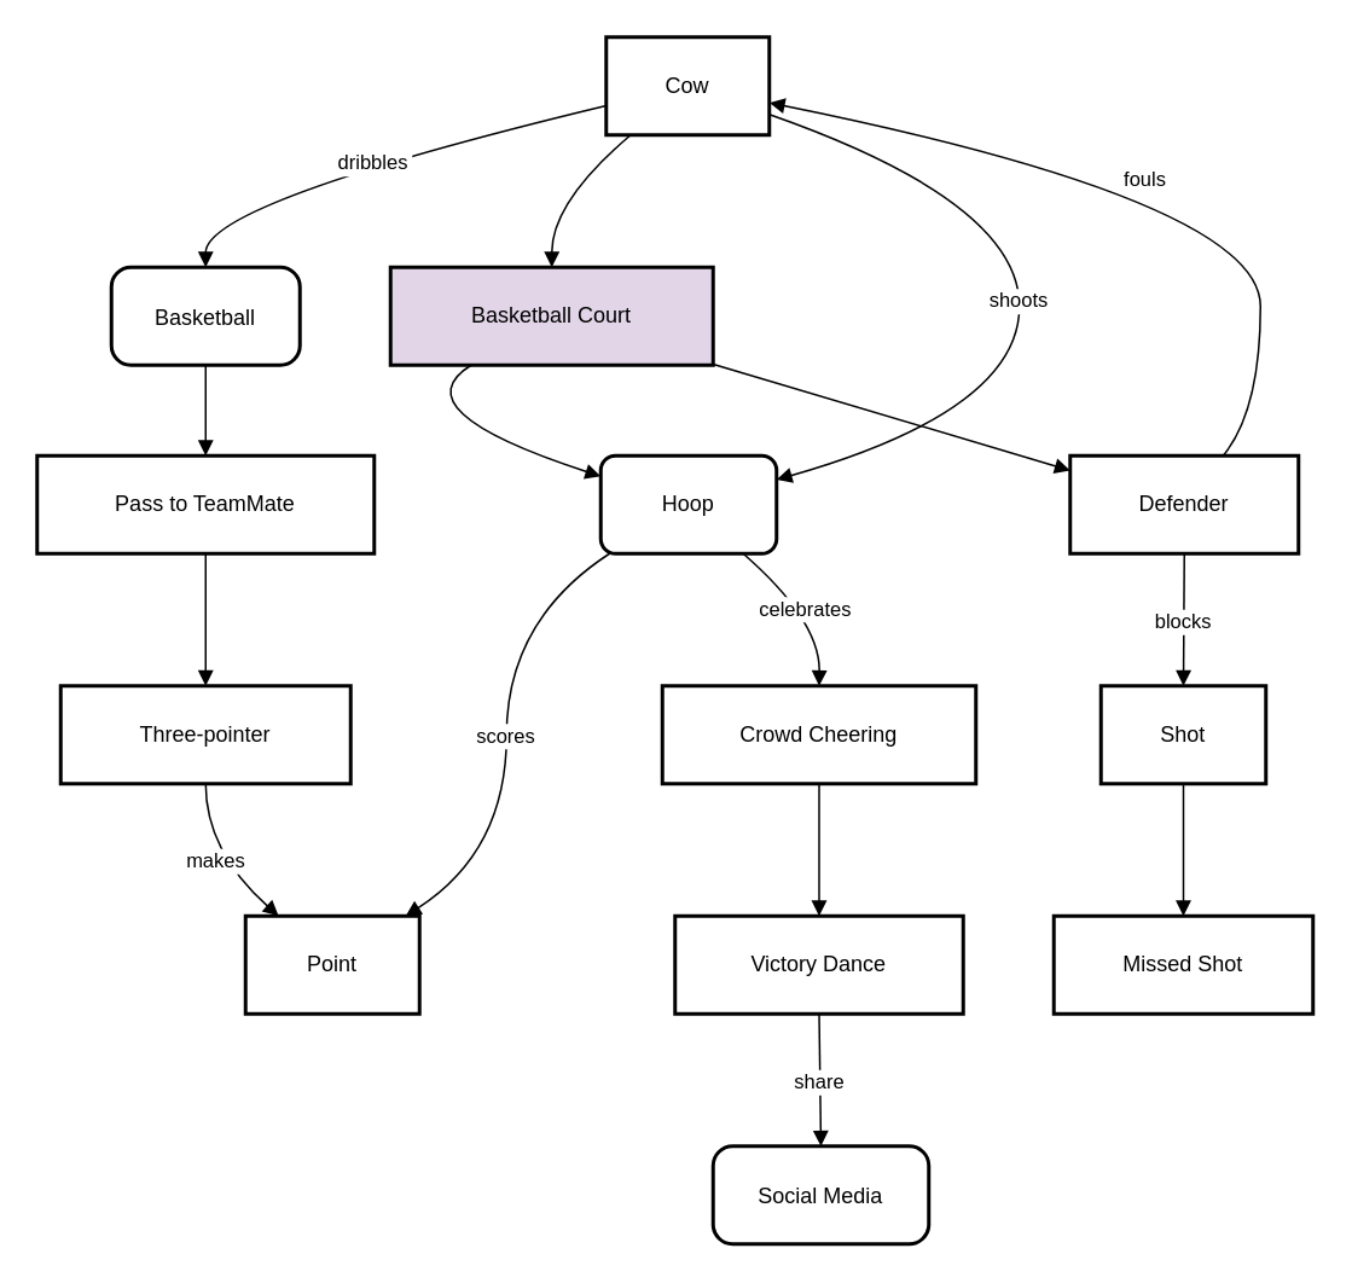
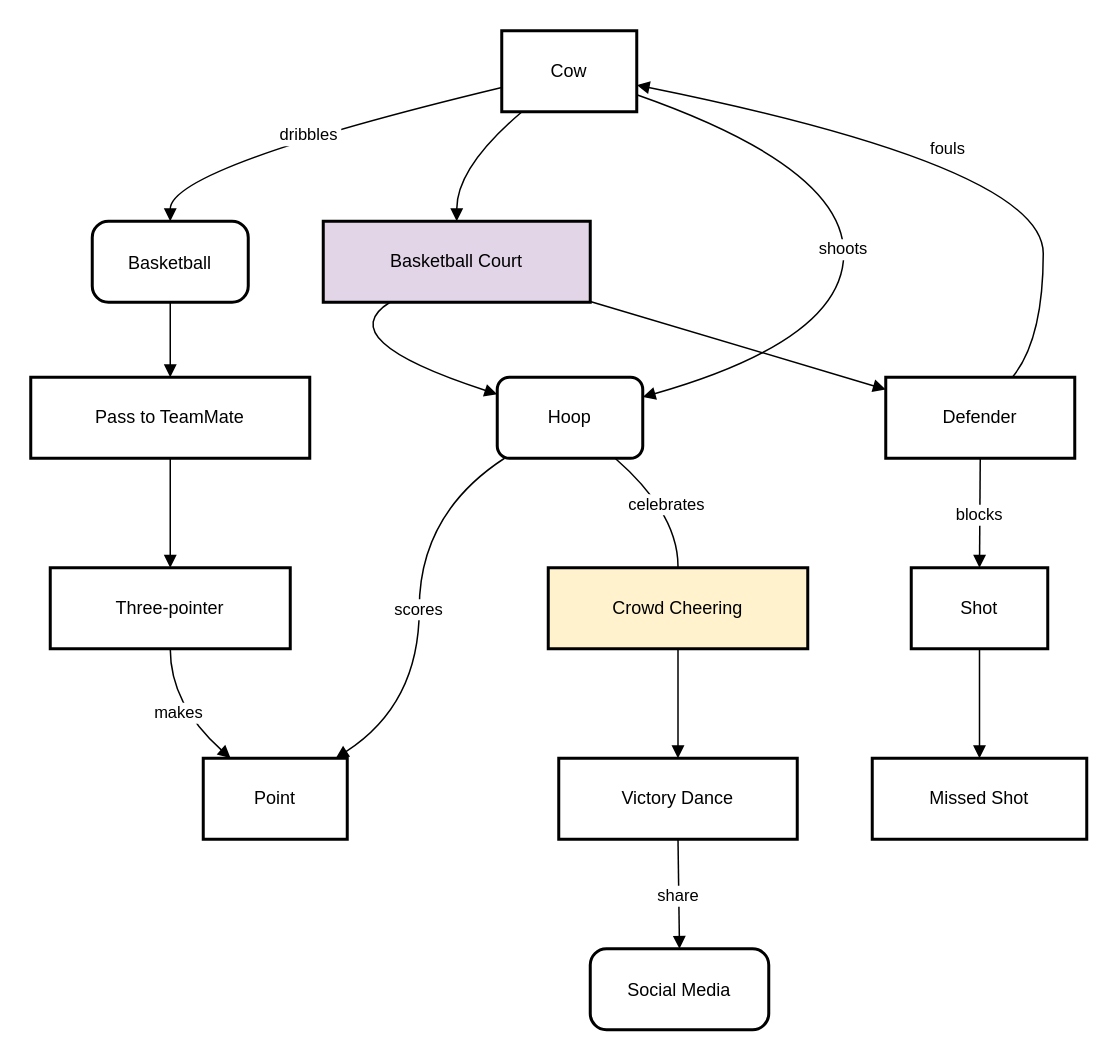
  <mxCell id="0" />
  <mxCell id="1" parent="0" />
  <mxCell id="2" value="Cow" style="whiteSpace=wrap;strokeWidth=2;" parent="1" vertex="1"><mxGeometry x="334" y="20" width="90" height="54" as="geometry" /></mxCell>
  <mxCell id="3" value="Basketball" style="rounded=1;arcSize=20;strokeWidth=2" parent="1" vertex="1"><mxGeometry x="61" y="147" width="104" height="54" as="geometry" /></mxCell>
  <mxCell id="4" value="Basketball Court" style="whiteSpace=wrap;strokeWidth=2;fillColor=#e1d5e7;" parent="1" vertex="1"><mxGeometry x="215" y="147" width="178" height="54" as="geometry" /></mxCell>
  <mxCell id="5" value="Hoop" style="whiteSpace=wrap;strokeWidth=2;rounded=1;" parent="1" vertex="1"><mxGeometry x="331" y="251" width="97" height="54" as="geometry" /></mxCell>
  <mxCell id="6" value="Defender" style="whiteSpace=wrap;strokeWidth=2;" parent="1" vertex="1"><mxGeometry x="590" y="251" width="126" height="54" as="geometry" /></mxCell>
  <mxCell id="7" value="Point" style="whiteSpace=wrap;strokeWidth=2;" parent="1" vertex="1"><mxGeometry x="135" y="505" width="96" height="54" as="geometry" /></mxCell>
  <mxCell id="8" value="Shot" style="whiteSpace=wrap;strokeWidth=2;" parent="1" vertex="1"><mxGeometry x="607" y="378" width="91" height="54" as="geometry" /></mxCell>
  <mxCell id="9" value="Missed Shot" style="whiteSpace=wrap;strokeWidth=2;" parent="1" vertex="1"><mxGeometry x="581" y="505" width="143" height="54" as="geometry" /></mxCell>
  <mxCell id="10" value="Pass to TeamMate" style="whiteSpace=wrap;strokeWidth=2;" parent="1" vertex="1"><mxGeometry x="20" y="251" width="186" height="54" as="geometry" /></mxCell>
  <mxCell id="11" value="Three-pointer" style="whiteSpace=wrap;strokeWidth=2;" parent="1" vertex="1"><mxGeometry x="33" y="378" width="160" height="54" as="geometry" /></mxCell>
- <mxCell id="12" value="Crowd Cheering" style="whiteSpace=wrap;strokeWidth=2;" parent="1" vertex="1"><mxGeometry x="365" y="378" width="173" height="54" as="geometry" /></mxCell>
+ <mxCell id="12" value="Crowd Cheering" style="whiteSpace=wrap;strokeWidth=2;fillColor=#fff2cc;" parent="1" vertex="1"><mxGeometry x="365" y="378" width="173" height="54" as="geometry" /></mxCell>
  <mxCell id="13" value="Victory Dance" style="whiteSpace=wrap;strokeWidth=2;" parent="1" vertex="1"><mxGeometry x="372" y="505" width="159" height="54" as="geometry" /></mxCell>
  <mxCell id="14" value="Social Media" style="rounded=1;arcSize=20;strokeWidth=2" parent="1" vertex="1"><mxGeometry x="393" y="632" width="119" height="54" as="geometry" /></mxCell>
  <mxCell id="15" value="dribbles" style="curved=1;startArrow=none;endArrow=block;exitX=0;exitY=0.7;entryX=0.5;entryY=0;" parent="1" source="2" target="3" edge="1"><mxGeometry relative="1" as="geometry"><Array as="points"><mxPoint x="113" y="111" /></Array></mxGeometry></mxCell>
  <mxCell id="16" value="" style="curved=1;startArrow=none;endArrow=block;exitX=0.15;exitY=1;entryX=0.5;entryY=0;" parent="1" source="2" target="4" edge="1"><mxGeometry relative="1" as="geometry"><Array as="points"><mxPoint x="304" y="111" /></Array></mxGeometry></mxCell>
  <mxCell id="17" value="" style="curved=1;startArrow=none;endArrow=block;exitX=0.25;exitY=1;entryX=0;entryY=0.21;" parent="1" source="4" target="5" edge="1"><mxGeometry relative="1" as="geometry"><Array as="points"><mxPoint x="219" y="226" /></Array></mxGeometry></mxCell>
  <mxCell id="18" value="" style="curved=1;startArrow=none;endArrow=block;exitX=1;exitY=0.99;entryX=0;entryY=0.15;" parent="1" source="4" target="6" edge="1"><mxGeometry relative="1" as="geometry"><Array as="points"><mxPoint x="478" y="226" /></Array></mxGeometry></mxCell>
  <mxCell id="19" value="scores" style="curved=1;startArrow=none;endArrow=block;exitX=0.05;exitY=1;entryX=0.92;entryY=0;" parent="1" source="5" target="7" edge="1"><mxGeometry relative="1" as="geometry"><Array as="points"><mxPoint x="279" y="342" /><mxPoint x="279" y="469" /></Array></mxGeometry></mxCell>
  <mxCell id="20" value="blocks" style="curved=1;startArrow=none;endArrow=block;exitX=0.5;exitY=1;entryX=0.5;entryY=0;" parent="1" source="6" target="8" edge="1"><mxGeometry relative="1" as="geometry"><Array as="points" /></mxGeometry></mxCell>
  <mxCell id="21" value="" style="curved=1;startArrow=none;endArrow=block;exitX=0.5;exitY=1;entryX=0.5;entryY=0;" parent="1" source="8" target="9" edge="1"><mxGeometry relative="1" as="geometry"><Array as="points" /></mxGeometry></mxCell>
  <mxCell id="22" value="" style="curved=1;startArrow=none;endArrow=block;exitX=0.5;exitY=1;entryX=0.5;entryY=0;" parent="1" source="3" target="10" edge="1"><mxGeometry relative="1" as="geometry"><Array as="points" /></mxGeometry></mxCell>
  <mxCell id="23" value="" style="curved=1;startArrow=none;endArrow=block;exitX=0.5;exitY=1;entryX=0.5;entryY=0;" parent="1" source="10" target="11" edge="1"><mxGeometry relative="1" as="geometry"><Array as="points" /></mxGeometry></mxCell>
  <mxCell id="24" value="makes" style="curved=1;startArrow=none;endArrow=block;exitX=0.5;exitY=1;entryX=0.19;entryY=0;" parent="1" source="11" target="7" edge="1"><mxGeometry relative="1" as="geometry"><Array as="points"><mxPoint x="113" y="469" /></Array></mxGeometry></mxCell>
  <mxCell id="25" value="fouls" style="curved=1;startArrow=none;endArrow=block;exitX=0.67;exitY=0;entryX=1;entryY=0.67;" parent="1" source="6" target="2" edge="1"><mxGeometry relative="1" as="geometry"><Array as="points"><mxPoint x="695" y="226" /><mxPoint x="695" y="111" /></Array></mxGeometry></mxCell>
  <mxCell id="26" value="shoots" style="curved=1;startArrow=none;endArrow=block;exitX=1;exitY=0.79;entryX=0.99;entryY=0.25;" parent="1" source="2" target="5" edge="1"><mxGeometry relative="1" as="geometry"><Array as="points"><mxPoint x="562" y="111" /><mxPoint x="562" y="226" /></Array></mxGeometry></mxCell>
- <mxCell id="27" value="celebrates" style="curved=1;startArrow=none;endArrow=block;exitX=0.81;exitY=1;entryX=0.5;entryY=0;" parent="1" source="5" target="12" edge="1"><mxGeometry relative="1" as="geometry"><Array as="points"><mxPoint x="452" y="342" /></Array></mxGeometry></mxCell>
+ <mxCell id="27" value="celebrates" style="curved=1;startArrow=none;endArrow=none;exitX=0.81;exitY=1;entryX=0.5;entryY=0;" parent="1" source="5" target="12" edge="1"><mxGeometry relative="1" as="geometry"><Array as="points"><mxPoint x="452" y="342" /></Array></mxGeometry></mxCell>
  <mxCell id="28" value="" style="curved=1;startArrow=none;endArrow=block;exitX=0.5;exitY=1;entryX=0.5;entryY=0;" parent="1" source="12" target="13" edge="1"><mxGeometry relative="1" as="geometry"><Array as="points" /></mxGeometry></mxCell>
  <mxCell id="29" value="share" style="curved=1;startArrow=none;endArrow=block;exitX=0.5;exitY=1;entryX=0.5;entryY=0;" parent="1" source="13" target="14" edge="1"><mxGeometry relative="1" as="geometry"><Array as="points" /></mxGeometry></mxCell>
